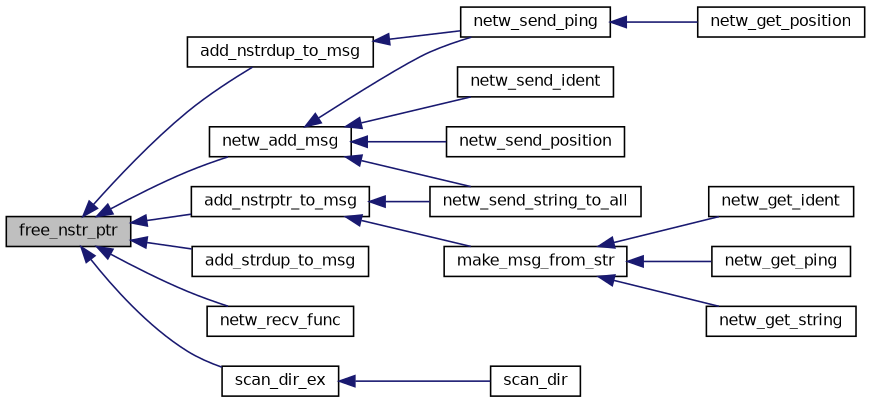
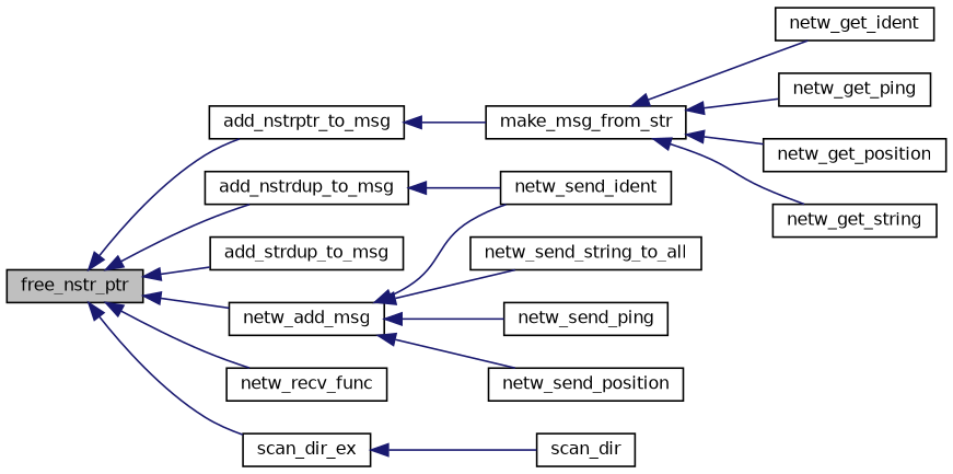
  digraph {
    rankdir=LR
    node [color=black fillcolor=white fontname=Helvetica fontsize=10 shape=record style=filled]
    edge [color=midnightblue dir=back fontname=Helvetica fontsize=10 labelfontname=Helvetica labelfontsize=10 style=solid]
    n1 [fillcolor=grey75 fontcolor=black height=0.2 label=free_nstr_ptr width=0.4]
    n2 [height=0.2 label=add_nstrdup_to_msg width=0.4]
    n3 [height=0.2 label=add_nstrptr_to_msg width=0.4]
    n4 [height=0.2 label=add_strdup_to_msg width=0.4]
    n5 [height=0.2 label=netw_add_msg width=0.4]
    n6 [height=0.2 label=netw_recv_func width=0.4]
    n7 [height=0.2 label=scan_dir_ex width=0.4]
    n8 [height=0.2 label=netw_send_ident width=0.4]
    n9 [height=0.2 label=make_msg_from_str width=0.4]
    n10 [height=0.2 label=netw_send_string_to_all width=0.4]
    n11 [height=0.2 label=netw_send_ping width=0.4]
    n12 [height=0.2 label=netw_send_position width=0.4]
    n13 [height=0.2 label=scan_dir width=0.4]
    n14 [height=0.2 label=netw_get_ident width=0.4]
    n15 [height=0.2 label=netw_get_ping width=0.4]
    n16 [height=0.2 label=netw_get_position width=0.4]
    n17 [height=0.2 label=netw_get_string width=0.4]
    n1 -> n2
    n1 -> n3
    n1 -> n4
    n1 -> n5
    n1 -> n6
    n1 -> n7
-   n2 -> n11
+   n2 -> n8
    n3 -> n9
-   n3 -> n10
    n5 -> n8
    n5 -> n10
    n5 -> n11
    n5 -> n12
    n7 -> n13
    n9 -> n14
    n9 -> n15
-   n11 -> n16
+   n9 -> n16
    n9 -> n17
  }
